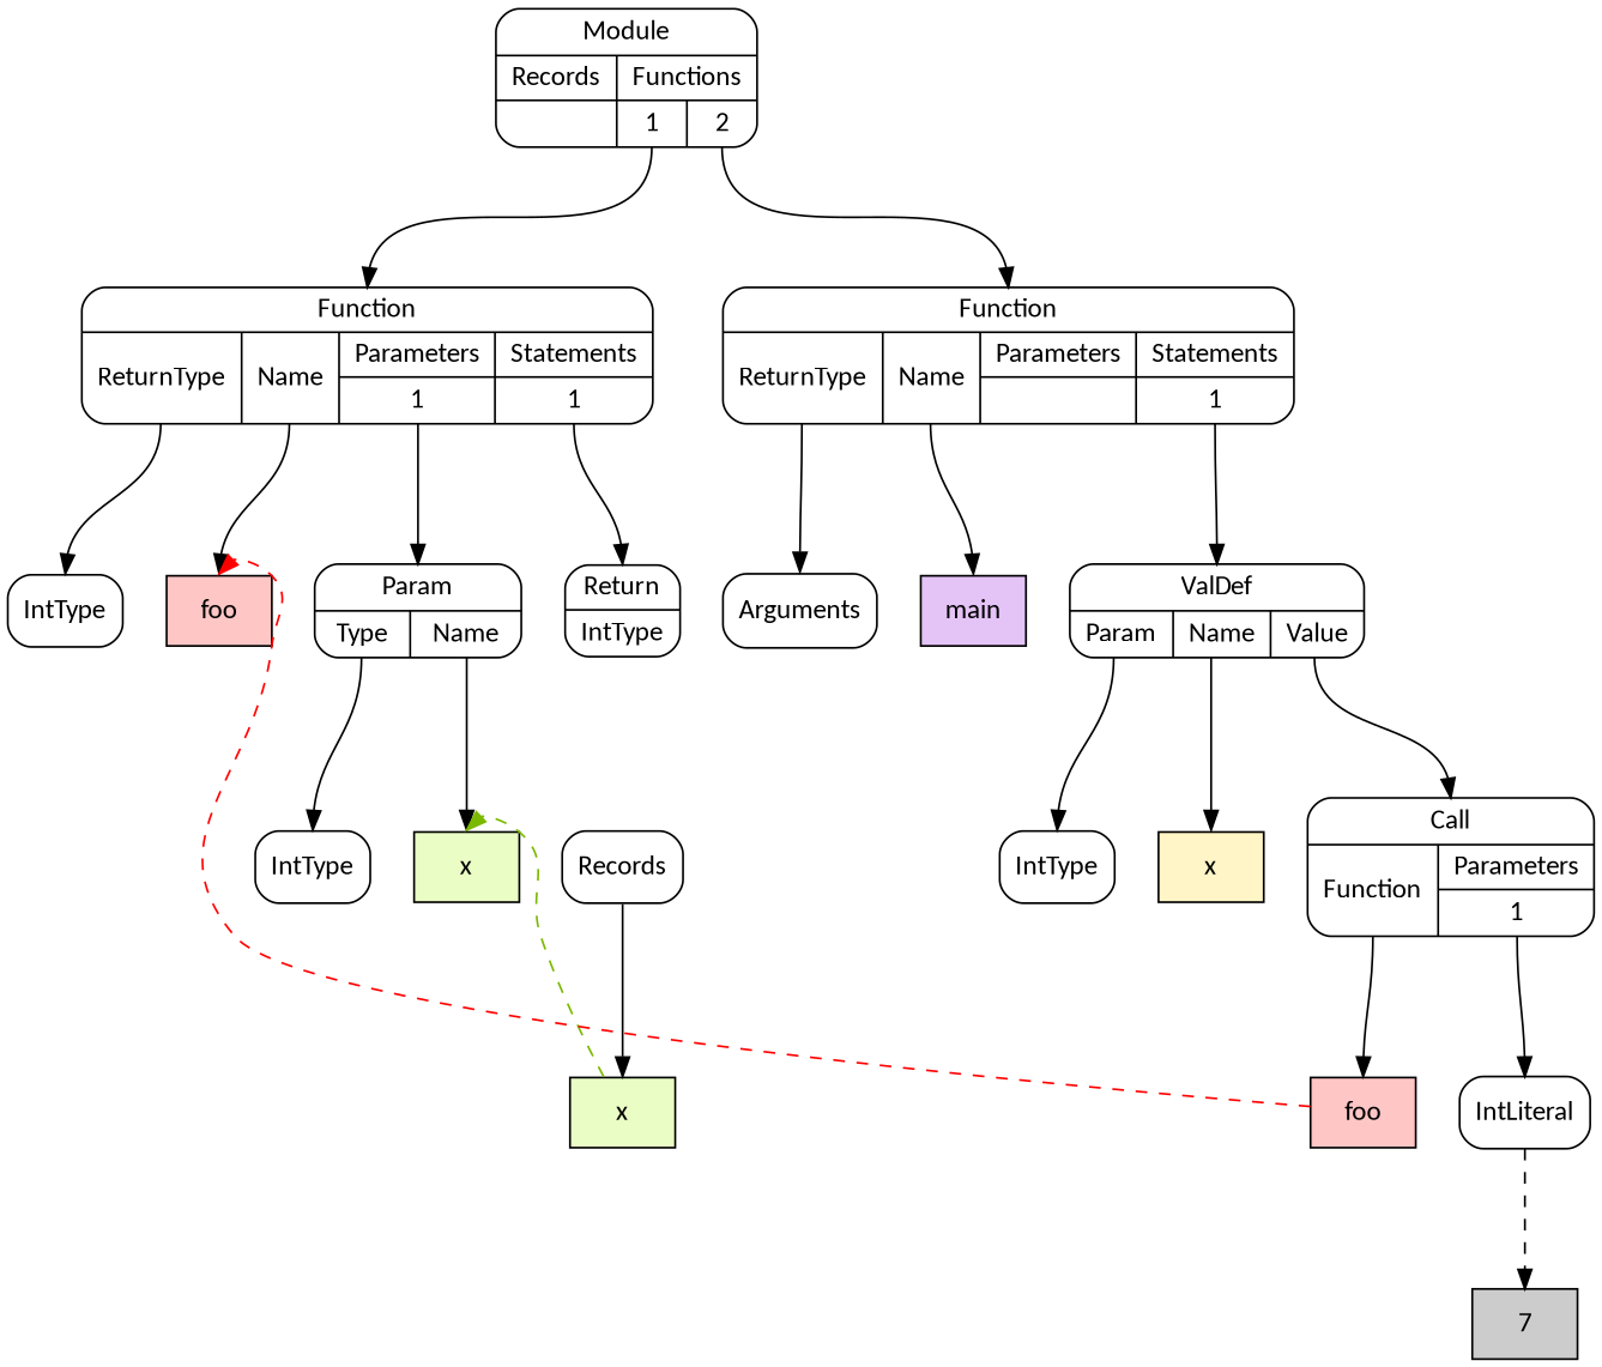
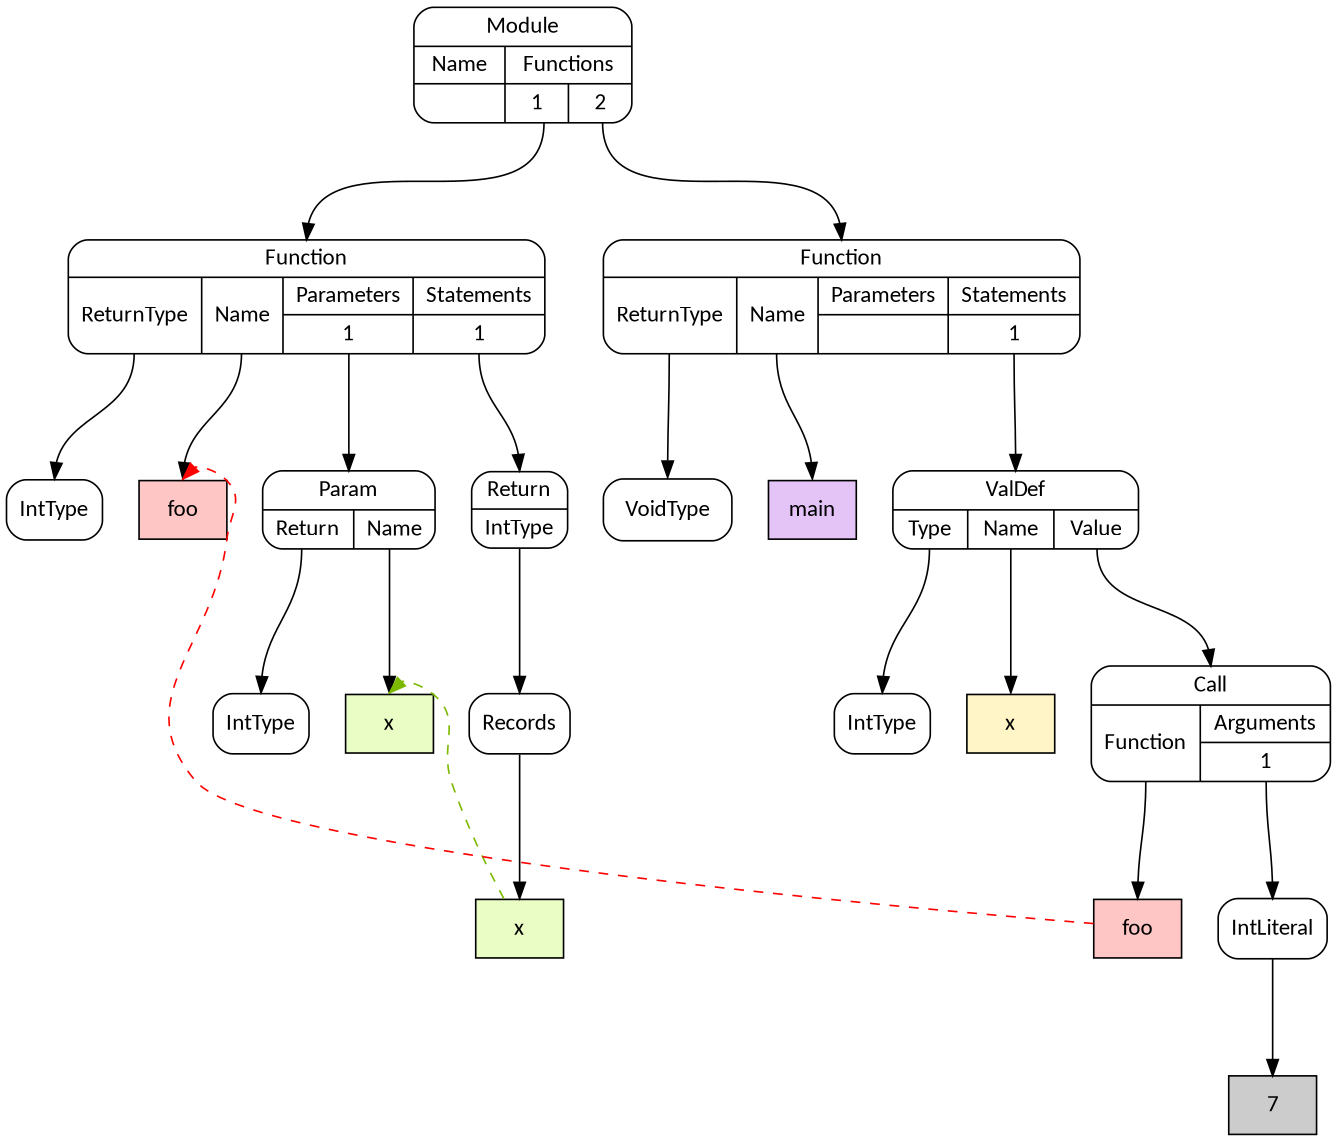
  digraph {
    nodesep=0.3
    ordering=out
    ranksep=1
    node [fillcolor=white fontname=Calibri shape=Mrecord style=filled]
    edge [headport=n tailport="p0:s"]
    n1 [label=IntType]
    n2 [fillcolor="#FFC6C6" label=foo shape=box]
    n3 [label=IntType]
    n4 [fillcolor="#EAFDC5" label=x shape=box]
-   n5 [label="{Param|{<p0>Type|<p1>Name}}"]
+   n5 [label="{Param|{<p0>Return|<p1>Name}}"]
    n6 [fillcolor="#EAFDC5" label=x shape=box]
    n7 [label=Records]
    n8 [label="{Return|{<p0>IntType}}"]
    n9 [label="{Function|{<p0>ReturnType|<p1>Name|{Parameters|{<p2_0>1}}|{Statements|{<p3_0>1}}}}"]
-   n10 [label=Arguments]
+   n10 [label=VoidType]
    n11 [fillcolor="#E4C3F7" label=main shape=box]
    n12 [label=IntType]
    n13 [fillcolor="#FFF5C6" label=x shape=box]
    n14 [fillcolor="#FFC6C6" label=foo shape=box]
    n15 [fillcolor="#cccccc" label=7 shape=box]
    n16 [label=IntLiteral]
-   n17 [label="{Call|{<p0>Function|{Parameters|{<p1_0>1}}}}"]
-   n18 [label="{ValDef|{<p0>Param|<p1>Name|<p2>Value}}"]
+   n17 [label="{Call|{<p0>Function|{Arguments|{<p1_0>1}}}}"]
+   n18 [label="{ValDef|{<p0>Type|<p1>Name|<p2>Value}}"]
    n19 [label="{Function|{<p0>ReturnType|<p1>Name|{Parameters|{}}|{Statements|{<p3_0>1}}}}"]
-   n20 [label="{Module|{{Records|{}}|{Functions|{<p1_0>1|<p1_1>2}}}}"]
+   n20 [label="{Module|{{Name|{}}|{Functions|{<p1_0>1|<p1_1>2}}}}"]
    n5 -> n3
    n5 -> n4 [tailport="p1:s"]
    n6 -> n4 [color="#7BB800" constraint=false style=dashed]
    n7 -> n6 [tailport=s]
+   n8 -> n7
    n9 -> n1
    n9 -> n2 [tailport="p1:s"]
    n9 -> n5 [tailport="p2_0:s"]
    n9 -> n8 [tailport="p3_0:s"]
    n14 -> n2 [color="#FF0000" constraint=false style=dashed]
-   n16 -> n15 [tailport=s style=dashed]
+   n16 -> n15 [tailport=s]
    n17 -> n14
    n17 -> n16 [tailport="p1_0:s"]
    n18 -> n12
    n18 -> n13 [tailport="p1:s"]
    n18 -> n17 [tailport="p2:s"]
    n19 -> n10
    n19 -> n11 [tailport="p1:s"]
    n19 -> n18 [tailport="p3_0:s"]
    n20 -> n9 [tailport="p1_0:s"]
    n20 -> n19 [tailport="p1_1:s"]
  }
